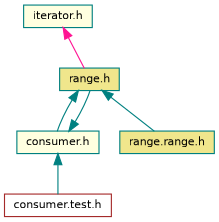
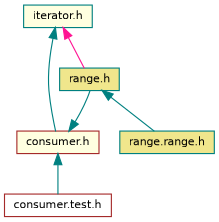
  digraph {
    node [color=teal fillcolor=lightyellow fontname=Helvetica fontsize=10 shape=record style=filled]
    edge [color=teal dir=back fontname=Helvetica fontsize=10 labelfontname=Helvetica labelfontsize=10 style=solid]
    n1 [fontcolor=black height=0.2 label="iterator.h" width=0.4]
    n2 [fillcolor=khaki height=0.2 label="range.h" width=0.4]
-   n3 [height=0.2 label="consumer.h" width=0.4]
+   n3 [color=brown height=0.2 label="consumer.h" width=0.4]
    n4 [fillcolor=khaki height=0.2 label="range.range.h" width=0.4]
    n5 [color=brown fillcolor=white height=0.2 label="consumer.test.h" width=0.4]
    n1 -> n2 [color=deeppink]
-   n2 -> n3
+   n1 -> n3
    n2 -> n4
    n3 -> n2
    n3 -> n5
  }
